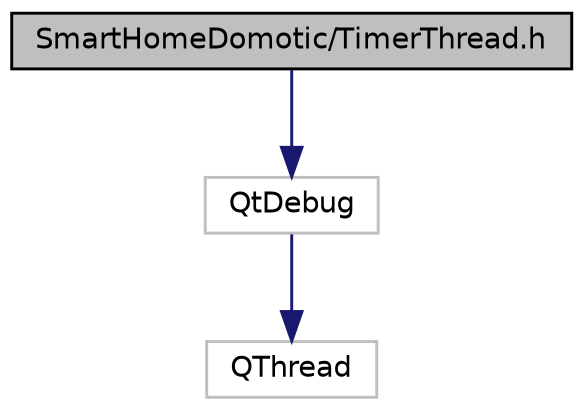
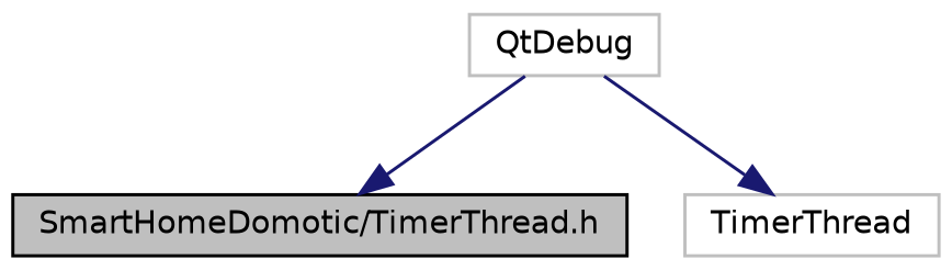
  digraph {
    node [color=grey75 fillcolor=white fontname=Helvetica fontsize=10 shape=record style=filled]
    edge [color=midnightblue fontname=Helvetica fontsize=10 labelfontname=Helvetica labelfontsize=10 style=solid]
    n1 [color=black fillcolor=grey75 fontcolor=black height=0.2 label="SmartHomeDomotic/TimerThread.h" width=0.4]
    n2 [height=0.2 label=QtDebug width=0.4]
-   n3 [height=0.2 label=QThread width=0.4]
-   n1 -> n2
+   n3 [height=0.2 label=TimerThread width=0.4]
+   n2 -> n1
    n2 -> n3
  }
